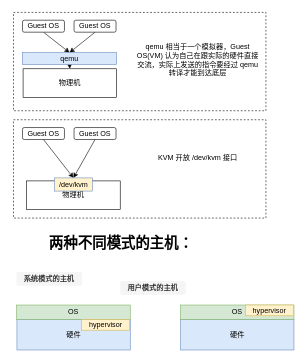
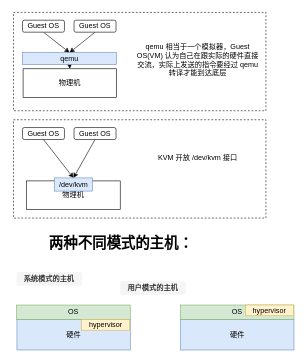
  <mxCell id="0" />
  <mxCell id="1" parent="0" />
  <mxCell id="2" value="" style="rounded=0;whiteSpace=wrap;html=1;dashed=1;" vertex="1" parent="1"><mxGeometry x="22" y="20" width="421" height="164" as="geometry" /></mxCell>
  <mxCell id="3" style="rounded=0;orthogonalLoop=1;jettySize=auto;html=1;exitX=0.5;exitY=1;exitDx=0;exitDy=0;entryX=0.5;entryY=0;entryDx=0;entryDy=0;" edge="1" parent="1" source="4" target="8"><mxGeometry relative="1" as="geometry" /></mxCell>
  <mxCell id="4" value="Guest OS" style="rounded=1;whiteSpace=wrap;html=1;fontSize=12;glass=0;strokeWidth=1;shadow=0;" parent="1" vertex="1"><mxGeometry x="37" y="33" width="70" height="20" as="geometry" /></mxCell>
  <mxCell id="5" style="rounded=0;orthogonalLoop=1;jettySize=auto;html=1;exitX=0.5;exitY=1;exitDx=0;exitDy=0;entryX=0.5;entryY=0;entryDx=0;entryDy=0;" edge="1" parent="1" source="6" target="8"><mxGeometry relative="1" as="geometry" /></mxCell>
  <mxCell id="6" value="Guest OS" style="rounded=1;whiteSpace=wrap;html=1;fontSize=12;glass=0;strokeWidth=1;shadow=0;" vertex="1" parent="1"><mxGeometry x="123" y="33" width="70" height="20" as="geometry" /></mxCell>
  <mxCell id="7" style="edgeStyle=orthogonalEdgeStyle;rounded=0;orthogonalLoop=1;jettySize=auto;html=1;exitX=0.5;exitY=1;exitDx=0;exitDy=0;entryX=0.5;entryY=0;entryDx=0;entryDy=0;" edge="1" parent="1" source="8" target="9"><mxGeometry relative="1" as="geometry" /></mxCell>
  <mxCell id="8" value="qemu" style="rounded=0;whiteSpace=wrap;html=1;fillColor=#dae8fc;strokeColor=#6c8ebf;" vertex="1" parent="1"><mxGeometry x="37" y="87" width="157" height="20" as="geometry" /></mxCell>
  <mxCell id="9" value="物理机" style="rounded=0;whiteSpace=wrap;html=1;" vertex="1" parent="1"><mxGeometry x="38" y="114" width="156" height="48" as="geometry" /></mxCell>
  <mxCell id="10" value="qemu 相当于一个模拟器，Guest OS(VM) 认为自己在跟实际的硬件直接交流，实际上发送的指令要经过 qemu 转译才能到达底层" style="text;html=1;strokeColor=none;fillColor=none;align=center;verticalAlign=middle;whiteSpace=wrap;rounded=0;" vertex="1" parent="1"><mxGeometry x="222" y="66" width="215" height="66" as="geometry" /></mxCell>
  <mxCell id="11" value="" style="rounded=0;whiteSpace=wrap;html=1;dashed=1;" vertex="1" parent="1"><mxGeometry x="22" y="199" width="421" height="164" as="geometry" /></mxCell>
  <mxCell id="12" style="rounded=0;orthogonalLoop=1;jettySize=auto;html=1;exitX=0.5;exitY=1;exitDx=0;exitDy=0;entryX=0.5;entryY=0;entryDx=0;entryDy=0;" edge="1" parent="1" source="13" target="18"><mxGeometry relative="1" as="geometry" /></mxCell>
  <mxCell id="13" value="Guest OS" style="rounded=1;whiteSpace=wrap;html=1;fontSize=12;glass=0;strokeWidth=1;shadow=0;" vertex="1" parent="1"><mxGeometry x="37" y="212" width="70" height="20" as="geometry" /></mxCell>
  <mxCell id="14" style="rounded=0;orthogonalLoop=1;jettySize=auto;html=1;exitX=0.5;exitY=1;exitDx=0;exitDy=0;entryX=0.5;entryY=0;entryDx=0;entryDy=0;" edge="1" parent="1" source="15" target="18"><mxGeometry relative="1" as="geometry" /></mxCell>
  <mxCell id="15" value="Guest OS" style="rounded=1;whiteSpace=wrap;html=1;fontSize=12;glass=0;strokeWidth=1;shadow=0;" vertex="1" parent="1"><mxGeometry x="123" y="212" width="70" height="20" as="geometry" /></mxCell>
  <mxCell id="16" value="KVM 开放 /dev/kvm 接口" style="text;html=1;strokeColor=none;fillColor=none;align=center;verticalAlign=middle;whiteSpace=wrap;rounded=0;" vertex="1" parent="1"><mxGeometry x="222" y="230" width="215" height="66" as="geometry" /></mxCell>
  <mxCell id="17" value="物理机" style="rounded=0;whiteSpace=wrap;html=1;" vertex="1" parent="1"><mxGeometry x="44" y="301" width="156" height="48" as="geometry" /></mxCell>
- <mxCell id="18" value="/dev/kvm" style="rounded=0;whiteSpace=wrap;html=1;fillColor=#fff2cc;strokeColor=#6c8ebf;" vertex="1" parent="1"><mxGeometry x="90.5" y="296" width="63" height="22" as="geometry" /></mxCell>
+ <mxCell id="18" value="/dev/kvm" style="rounded=0;whiteSpace=wrap;html=1;fillColor=#dae8fc;strokeColor=#6c8ebf;" vertex="1" parent="1"><mxGeometry x="90.5" y="296" width="63" height="22" as="geometry" /></mxCell>
  <mxCell id="19" value="两种不同模式的主机：" style="text;strokeColor=none;fillColor=none;html=1;fontSize=24;fontStyle=1;verticalAlign=middle;align=center;" vertex="1" parent="1"><mxGeometry x="20" y="386" width="362" height="39" as="geometry" /></mxCell>
  <mxCell id="20" value="系统模式的主机" style="rounded=1;whiteSpace=wrap;html=1;fillColor=#f5f5f5;fontColor=#333333;strokeColor=none;strokeWidth=0;fontStyle=1" vertex="1" parent="1"><mxGeometry x="27" y="453" width="109" height="23" as="geometry" /></mxCell>
  <mxCell id="21" value="硬件" style="rounded=0;whiteSpace=wrap;html=1;fillColor=#dae8fc;strokeColor=#6c8ebf;" vertex="1" parent="1"><mxGeometry x="27.75" y="532" width="189" height="51" as="geometry" /></mxCell>
  <mxCell id="22" value="OS" style="rounded=0;whiteSpace=wrap;html=1;fillColor=#d5e8d4;strokeColor=#82b366;" vertex="1" parent="1"><mxGeometry x="27.25" y="508" width="189.5" height="24" as="geometry" /></mxCell>
  <mxCell id="23" value="hypervisor" style="rounded=0;whiteSpace=wrap;html=1;fillColor=#fff2cc;strokeColor=#d6b656;" vertex="1" parent="1"><mxGeometry x="135.75" y="532" width="80" height="18" as="geometry" /></mxCell>
  <mxCell id="24" value="用户模式的主机" style="rounded=1;whiteSpace=wrap;html=1;fillColor=#f5f5f5;fontColor=#333333;strokeColor=none;strokeWidth=0;fontStyle=1" vertex="1" parent="1"><mxGeometry x="200" y="468" width="109" height="23" as="geometry" /></mxCell>
  <mxCell id="25" value="硬件" style="rounded=0;whiteSpace=wrap;html=1;fillColor=#dae8fc;strokeColor=#6c8ebf;" vertex="1" parent="1"><mxGeometry x="300.75" y="532" width="189" height="51" as="geometry" /></mxCell>
  <mxCell id="26" value="OS" style="rounded=0;whiteSpace=wrap;html=1;fillColor=#d5e8d4;strokeColor=#82b366;" vertex="1" parent="1"><mxGeometry x="300.25" y="508" width="189.5" height="24" as="geometry" /></mxCell>
  <mxCell id="27" value="hypervisor" style="rounded=0;whiteSpace=wrap;html=1;fillColor=#fff2cc;strokeColor=#d6b656;" vertex="1" parent="1"><mxGeometry x="409" y="508" width="80" height="18" as="geometry" /></mxCell>
